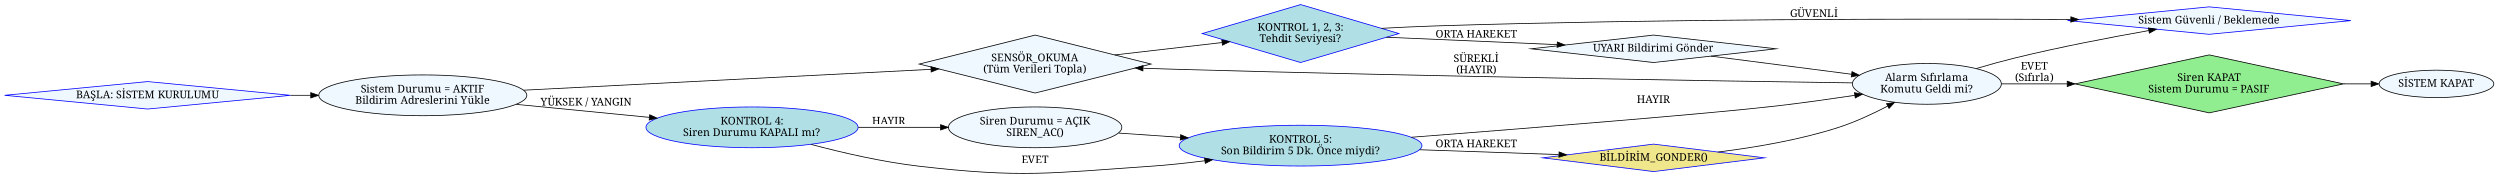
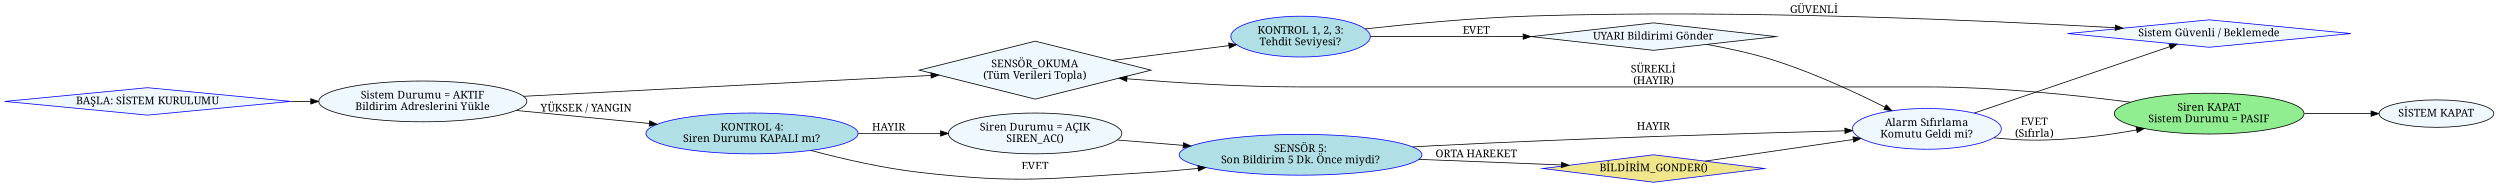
  digraph {
    fontname="Noto Serif"
    rankdir=LR
    node [color=black fillcolor="#F0F8FF" fontname="Noto Serif" shape=ellipse style=filled]
    edge [fontname="Noto Serif"]
    n1 [color=blue label="BAŞLA: SİSTEM KURULUMU" shape=diamond]
    n2 [label="Sistem Durumu = AKTIF\nBildirim Adreslerini Yükle"]
    n3 [label="SENSÖR_OKUMA\n(Tüm Verileri Topla)" shape=diamond]
    n4 [color=blue fillcolor="#B0E0E6" label="KONTROL 4:\nSiren Durumu KAPALI mı?"]
-   n5 [color=blue fillcolor="#B0E0E6" label="KONTROL 1, 2, 3:\nTehdit Seviyesi?" shape=diamond]
+   n5 [color=blue fillcolor="#B0E0E6" label="KONTROL 1, 2, 3:\nTehdit Seviyesi?"]
    n6 [label="SİSTEM KAPAT"]
    n7 [color=blue label="Sistem Güvenli / Beklemede" shape=diamond]
    n8 [label="UYARI Bildirimi Gönder" shape=diamond]
-   n9 [label="Alarm Sıfırlama\nKomutu Geldi mi?"]
-   n10 [fillcolor="#90EE90" label="Siren KAPAT\nSistem Durumu = PASIF" shape=diamond]
+   n9 [color=blue label="Alarm Sıfırlama\nKomutu Geldi mi?"]
+   n10 [fillcolor="#90EE90" label="Siren KAPAT\nSistem Durumu = PASIF"]
    n11 [label="Siren Durumu = AÇIK\nSIREN_AC()"]
-   n12 [color=blue fillcolor="#B0E0E6" label="KONTROL 5:\nSon Bildirim 5 Dk. Önce miydi?"]
+   n12 [color=blue fillcolor="#B0E0E6" label="SENSÖR 5:\nSon Bildirim 5 Dk. Önce miydi?"]
    n13 [color=blue fillcolor="#F0E68C" label="BİLDİRİM_GONDER()" shape=diamond]
    n1 -> n2
    n2 -> n3
    n2 -> n4 [label="YÜKSEK / YANGIN"]
    n3 -> n5
    n4 -> n11 [label=HAYIR]
    n4 -> n12 [label=EVET]
    n5 -> n7 [label="GÜVENLİ"]
-   n5 -> n8 [label="ORTA HAREKET"]
+   n5 -> n8 [label=EVET]
    n8 -> n9
-   n9 -> n3 [label="SÜREKLİ\n(HAYIR)"]
+   n10 -> n3 [label="SÜREKLİ\n(HAYIR)"]
    n9 -> n7
    n9 -> n10 [label="EVET\n(Sıfırla)"]
    n10 -> n6
    n11 -> n12
    n12 -> n9 [label=HAYIR]
    n12 -> n13 [label="ORTA HAREKET"]
    n13 -> n9
  }
